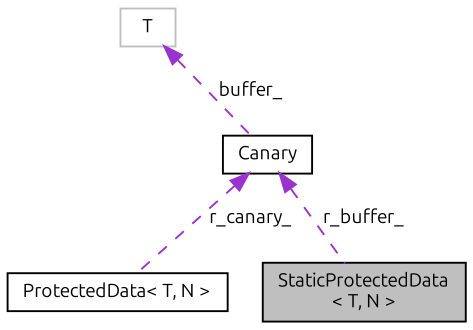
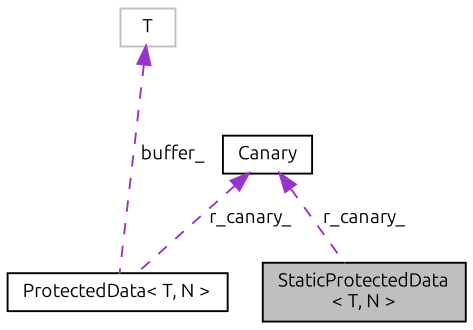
  digraph {
    fontname=Ubuntu
    node [color=black fillcolor=white fontname=Ubuntu fontsize=10 shape=record style=filled]
    edge [color=darkorchid3 dir=back fontname=Ubuntu fontsize=10 labelfontname=Helvetica labelfontsize=10 style=dashed]
    n1 [fillcolor=grey75 fontcolor=black height=0.2 label="StaticProtectedData\l\< T, N \>" width=0.4]
    n2 [height=0.2 label="ProtectedData\< T, N \>" width=0.4]
    n3 [height=0.2 label=Canary width=0.4]
    n4 [color=grey75 height=0.2 label=T width=0.4]
-   n3 -> n1 [label=" r_buffer_"]
+   n3 -> n1 [label=" r_canary_"]
    n3 -> n2 [label=" r_canary_"]
-   n4 -> n3 [label=" buffer_"]
+   n4 -> n2 [label=" buffer_"]
  }
